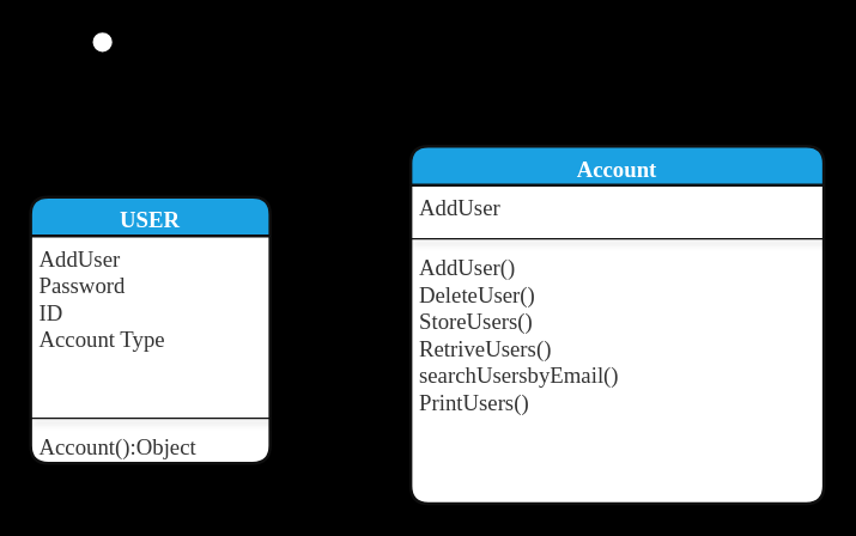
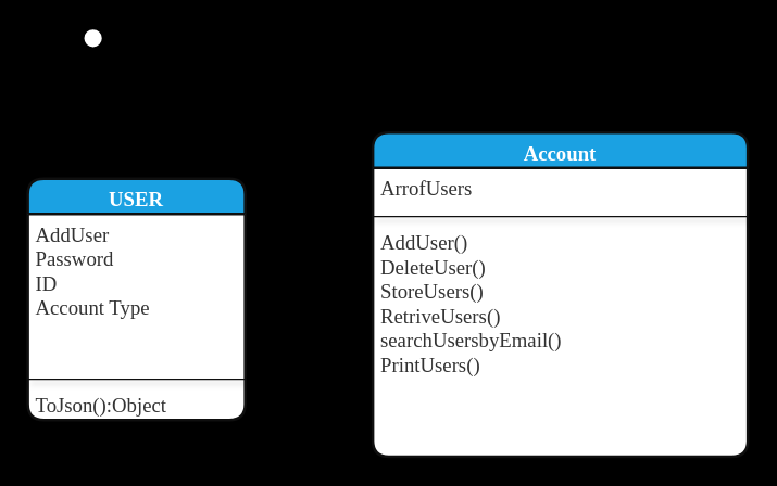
  <mxCell id="0" />
  <mxCell id="1" parent="0" />
  <mxCell id="2" value="USER" style="swimlane;fontStyle=1;align=center;verticalAlign=top;childLayout=stackLayout;horizontal=1;startSize=26;horizontalStack=0;resizeParent=1;resizeParentMax=0;resizeLast=0;collapsible=1;marginBottom=0;rounded=1;shadow=1;glass=0;strokeColor=#0f0f0f;strokeWidth=2;fontFamily=Lucida Console;fontSize=15;fillColor=#1ba1e2;swimlaneFillColor=#FFFFFF;fontColor=#ffffff;gradientColor=none;gradientDirection=north;perimeterSpacing=2;" parent="1" vertex="1"><mxGeometry x="20" y="131" width="160" height="178" as="geometry" /></mxCell>
  <mxCell id="3" value="AddUser&#10;Password&#10;ID&#10;Account Type" style="text;strokeColor=none;fillColor=none;align=left;verticalAlign=top;spacingLeft=4;spacingRight=4;overflow=hidden;rotatable=0;points=[[0,0.5],[1,0.5]];portConstraint=eastwest;rounded=1;shadow=1;glass=0;strokeWidth=3;fontFamily=Lucida Console;fontSize=15;fontColor=#333333;startSize=26;" parent="2" vertex="1"><mxGeometry y="26" width="160" height="118" as="geometry" /></mxCell>
  <mxCell id="4" value="" style="line;strokeWidth=1;fillColor=none;align=left;verticalAlign=middle;spacingTop=-1;spacingLeft=3;spacingRight=3;rotatable=0;labelPosition=right;points=[];portConstraint=eastwest;strokeColor=inherit;rounded=1;shadow=1;glass=0;fontFamily=Lucida Console;fontSize=15;fontColor=#333333;startSize=26;" parent="2" vertex="1"><mxGeometry y="144" width="160" height="8" as="geometry" /></mxCell>
- <mxCell id="5" value="Account():Object" style="text;strokeColor=none;fillColor=none;align=left;verticalAlign=top;spacingLeft=4;spacingRight=4;overflow=hidden;rotatable=0;points=[[0,0.5],[1,0.5]];portConstraint=eastwest;rounded=1;shadow=1;glass=0;strokeWidth=3;fontFamily=Lucida Console;fontSize=15;fontColor=#333333;startSize=26;" parent="2" vertex="1"><mxGeometry y="152" width="160" height="26" as="geometry" /></mxCell>
+ <mxCell id="5" value="ToJson():Object" style="text;strokeColor=none;fillColor=none;align=left;verticalAlign=top;spacingLeft=4;spacingRight=4;overflow=hidden;rotatable=0;points=[[0,0.5],[1,0.5]];portConstraint=eastwest;rounded=1;shadow=1;glass=0;strokeWidth=3;fontFamily=Lucida Console;fontSize=15;fontColor=#333333;startSize=26;" parent="2" vertex="1"><mxGeometry y="152" width="160" height="26" as="geometry" /></mxCell>
  <mxCell id="6" value="Account" style="swimlane;fontStyle=1;align=center;verticalAlign=top;childLayout=stackLayout;horizontal=1;startSize=26;horizontalStack=0;resizeParent=1;resizeParentMax=0;resizeLast=0;collapsible=1;marginBottom=0;rounded=1;shadow=1;glass=0;strokeColor=#0f0f0f;strokeWidth=2;fontFamily=Lucida Console;fontSize=15;fillColor=#1ba1e2;swimlaneFillColor=#FFFFFF;fontColor=#ffffff;gradientColor=none;gradientDirection=north;perimeterSpacing=2;" vertex="1" parent="1"><mxGeometry x="274" y="97" width="276" height="239" as="geometry" /></mxCell>
- <mxCell id="7" value="AddUser" style="text;strokeColor=none;fillColor=none;align=left;verticalAlign=top;spacingLeft=4;spacingRight=4;overflow=hidden;rotatable=0;points=[[0,0.5],[1,0.5]];portConstraint=eastwest;rounded=1;shadow=1;glass=0;strokeWidth=3;fontFamily=Lucida Console;fontSize=15;fontColor=#333333;startSize=26;" vertex="1" parent="6"><mxGeometry y="26" width="276" height="32" as="geometry" /></mxCell>
+ <mxCell id="7" value="ArrofUsers" style="text;strokeColor=none;fillColor=none;align=left;verticalAlign=top;spacingLeft=4;spacingRight=4;overflow=hidden;rotatable=0;points=[[0,0.5],[1,0.5]];portConstraint=eastwest;rounded=1;shadow=1;glass=0;strokeWidth=3;fontFamily=Lucida Console;fontSize=15;fontColor=#333333;startSize=26;" vertex="1" parent="6"><mxGeometry y="26" width="276" height="32" as="geometry" /></mxCell>
  <mxCell id="8" value="" style="line;strokeWidth=1;fillColor=none;align=left;verticalAlign=middle;spacingTop=-1;spacingLeft=3;spacingRight=3;rotatable=0;labelPosition=right;points=[];portConstraint=eastwest;strokeColor=inherit;rounded=1;shadow=1;glass=0;fontFamily=Lucida Console;fontSize=15;fontColor=#333333;startSize=26;" vertex="1" parent="6"><mxGeometry y="58" width="276" height="8" as="geometry" /></mxCell>
  <mxCell id="9" value="AddUser()&#10;DeleteUser()&#10;StoreUsers()&#10;RetriveUsers()&#10;searchUsersbyEmail()&#10;PrintUsers()&#10;" style="text;strokeColor=none;fillColor=none;align=left;verticalAlign=top;spacingLeft=4;spacingRight=4;overflow=hidden;rotatable=0;points=[[0,0.5],[1,0.5]];portConstraint=eastwest;rounded=1;shadow=1;glass=0;strokeWidth=2;fontFamily=Lucida Console;fontSize=15;fontColor=#333333;startSize=26;" vertex="1" parent="6"><mxGeometry y="66" width="276" height="173" as="geometry" /></mxCell>
  <mxCell id="10" value="&lt;br&gt;User&lt;br&gt;" style="shape=umlActor;verticalLabelPosition=bottom;verticalAlign=top;html=1;strokeWidth=2;movable=1;resizable=1;rotatable=1;deletable=1;editable=1;connectable=1;" vertex="1" parent="1"><mxGeometry x="53" y="20" width="30" height="60" as="geometry" /></mxCell>
